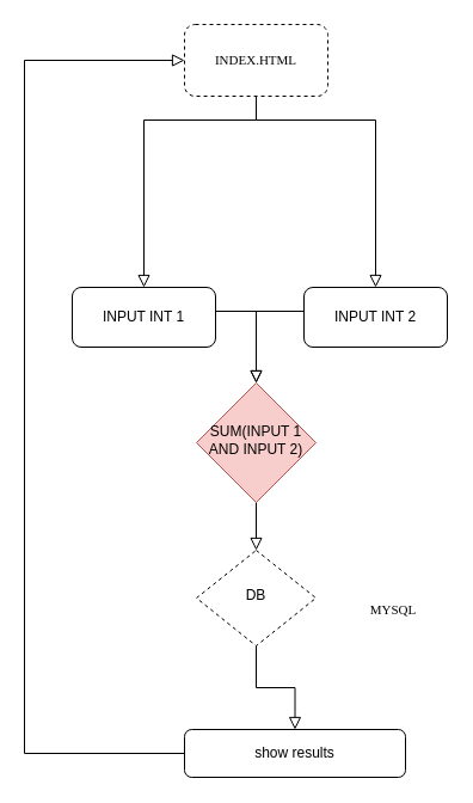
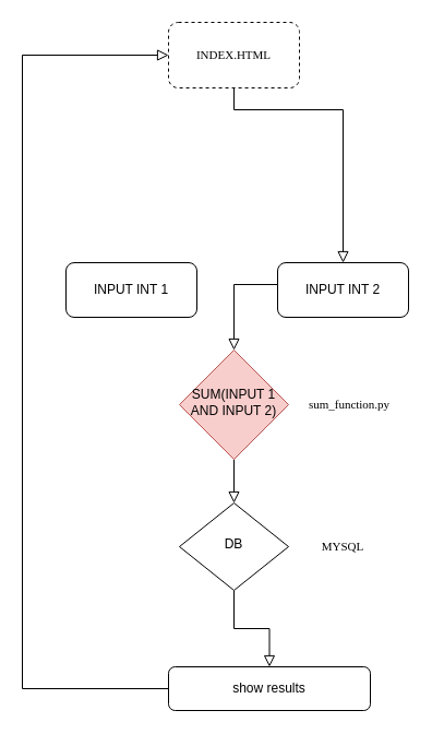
  <mxCell id="0" />
  <mxCell id="1" parent="0" />
- <mxCell id="2" value="" style="rounded=0;html=1;jettySize=auto;orthogonalLoop=1;fontSize=11;endArrow=block;endFill=0;endSize=8;strokeWidth=1;shadow=0;labelBackgroundColor=none;edgeStyle=orthogonalEdgeStyle;" parent="1" source="3" target="5" edge="1"><mxGeometry relative="1" as="geometry"><Array as="points"><mxPoint x="214" y="260" /></Array></mxGeometry></mxCell>
  <mxCell id="3" value="INPUT INT 1" style="rounded=1;whiteSpace=wrap;html=1;fontSize=12;glass=0;strokeWidth=1;shadow=0;" parent="1" vertex="1"><mxGeometry x="60" y="240" width="120" height="50" as="geometry" /></mxCell>
  <mxCell id="4" value="" style="rounded=0;html=1;jettySize=auto;orthogonalLoop=1;fontSize=11;endArrow=block;endFill=0;endSize=8;strokeWidth=1;shadow=0;labelBackgroundColor=none;fontFamily=Times New Roman;" parent="1" source="5" target="7" edge="1"><mxGeometry x="0.333" y="-70" relative="1" as="geometry"><mxPoint as="offset" /></mxGeometry></mxCell>
  <mxCell id="5" value="SUM(INPUT 1 AND INPUT 2)" style="rhombus;whiteSpace=wrap;html=1;shadow=0;fontFamily=Helvetica;fontSize=12;align=center;strokeWidth=1;spacing=6;spacingTop=-4;fillColor=#f8cecc;strokeColor=#b85450;" parent="1" vertex="1"><mxGeometry x="164" y="320" width="100" height="100" as="geometry" /></mxCell>
  <mxCell id="6" value="" style="rounded=0;html=1;jettySize=auto;orthogonalLoop=1;fontSize=11;endArrow=block;endFill=0;endSize=8;strokeWidth=1;shadow=0;labelBackgroundColor=none;edgeStyle=orthogonalEdgeStyle;" parent="1" source="7" target="8" edge="1"><mxGeometry x="0.333" y="20" relative="1" as="geometry"><mxPoint as="offset" /></mxGeometry></mxCell>
- <mxCell id="7" value="DB" style="rhombus;whiteSpace=wrap;html=1;shadow=0;fontFamily=Helvetica;fontSize=12;align=center;strokeWidth=1;spacing=6;spacingTop=-4;dashed=1;" parent="1" vertex="1"><mxGeometry x="164" y="460" width="100" height="80" as="geometry" /></mxCell>
+ <mxCell id="7" value="DB" style="rhombus;whiteSpace=wrap;html=1;shadow=0;fontFamily=Helvetica;fontSize=12;align=center;strokeWidth=1;spacing=6;spacingTop=-4;" parent="1" vertex="1"><mxGeometry x="164" y="460" width="100" height="80" as="geometry" /></mxCell>
  <mxCell id="8" value="show results" style="rounded=1;whiteSpace=wrap;html=1;fontSize=12;glass=0;strokeWidth=1;shadow=0;" parent="1" vertex="1"><mxGeometry x="154" y="610" width="185" height="40" as="geometry" /></mxCell>
  <mxCell id="9" value="INPUT INT 2" style="rounded=1;whiteSpace=wrap;html=1;fontSize=12;glass=0;strokeWidth=1;shadow=0;" vertex="1" parent="1"><mxGeometry x="254" y="240" width="120" height="50" as="geometry" /></mxCell>
  <mxCell id="10" value="" style="rounded=0;jettySize=auto;orthogonalLoop=1;fontSize=11;endArrow=block;endFill=0;endSize=8;strokeWidth=1;shadow=0;labelBackgroundColor=none;edgeStyle=orthogonalEdgeStyle;html=1;" edge="1" parent="1" source="9" target="5"><mxGeometry relative="1" as="geometry"><mxPoint x="384" y="230.034" as="sourcePoint" /><mxPoint x="214" y="240" as="targetPoint" /><Array as="points"><mxPoint x="314" y="260" /><mxPoint x="214" y="260" /></Array></mxGeometry></mxCell>
- <mxCell id="12" value="MYSQL" style="text;html=1;strokeColor=none;fillColor=none;align=center;verticalAlign=middle;whiteSpace=wrap;rounded=0;fontFamily=Times New Roman;fontSize=11;fontColor=default;" vertex="1" parent="1"><mxGeometry x="299" y="495" width="60" height="30" as="geometry" /></mxCell>
+ <mxCell id="11" value="sum_function.py" style="text;html=1;strokeColor=none;fillColor=none;align=center;verticalAlign=middle;whiteSpace=wrap;rounded=0;fontFamily=Times New Roman;fontSize=11;fontColor=default;" vertex="1" parent="1"><mxGeometry x="290" y="355" width="60" height="30" as="geometry" /></mxCell>
+ <mxCell id="12" value="MYSQL" style="text;html=1;strokeColor=none;fillColor=none;align=center;verticalAlign=middle;whiteSpace=wrap;rounded=0;fontFamily=Times New Roman;fontSize=11;fontColor=default;" vertex="1" parent="1"><mxGeometry x="284" y="485" width="60" height="30" as="geometry" /></mxCell>
  <mxCell id="13" value="INDEX.HTML" style="rounded=1;whiteSpace=wrap;html=1;fontFamily=Times New Roman;fontSize=11;fontColor=default;dashed=1;" vertex="1" parent="1"><mxGeometry x="154" y="20" width="120" height="60" as="geometry" /></mxCell>
- <mxCell id="14" value="" style="rounded=0;jettySize=auto;orthogonalLoop=1;fontSize=11;endArrow=block;endFill=0;endSize=8;strokeWidth=1;shadow=0;labelBackgroundColor=none;edgeStyle=orthogonalEdgeStyle;html=1;exitX=0.5;exitY=1;exitDx=0;exitDy=0;" edge="1" parent="1" source="13" target="3"><mxGeometry relative="1" as="geometry"><mxPoint x="140" y="99.996" as="sourcePoint" /><mxPoint x="140" y="120" as="targetPoint" /><Array as="points"><mxPoint x="214" y="100" /><mxPoint x="120" y="100" /></Array></mxGeometry></mxCell>
  <mxCell id="15" value="" style="rounded=0;jettySize=auto;orthogonalLoop=1;fontSize=11;endArrow=block;endFill=0;endSize=8;strokeWidth=1;shadow=0;labelBackgroundColor=none;edgeStyle=orthogonalEdgeStyle;html=1;exitX=0.5;exitY=1;exitDx=0;exitDy=0;entryX=0.5;entryY=0;entryDx=0;entryDy=0;" edge="1" parent="1" source="13" target="9"><mxGeometry relative="1" as="geometry"><mxPoint x="304" y="109.996" as="sourcePoint" /><mxPoint x="340" y="110" as="targetPoint" /><Array as="points"><mxPoint x="214" y="100" /><mxPoint x="314" y="100" /></Array></mxGeometry></mxCell>
  <mxCell id="16" value="" style="rounded=0;jettySize=auto;orthogonalLoop=1;fontSize=11;endArrow=block;endFill=0;endSize=8;strokeWidth=1;shadow=0;labelBackgroundColor=none;edgeStyle=orthogonalEdgeStyle;html=1;exitX=0;exitY=0.5;exitDx=0;exitDy=0;" edge="1" parent="1" source="8" target="13"><mxGeometry relative="1" as="geometry"><mxPoint x="140" y="519.996" as="sourcePoint" /><mxPoint x="100" y="570.03" as="targetPoint" /><Array as="points"><mxPoint x="20" y="630" /><mxPoint x="20" y="50" /></Array></mxGeometry></mxCell>
